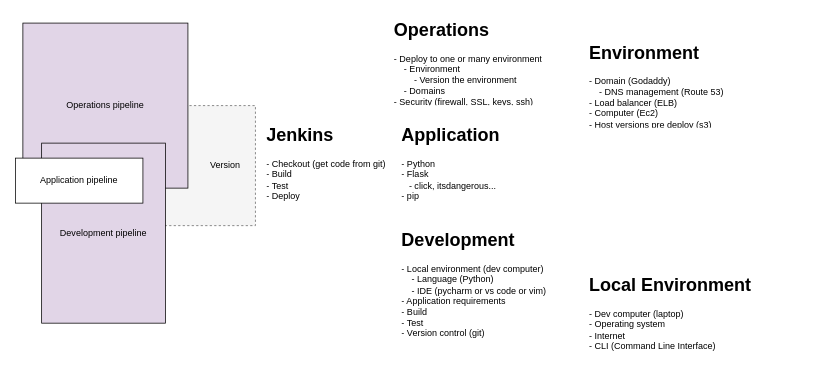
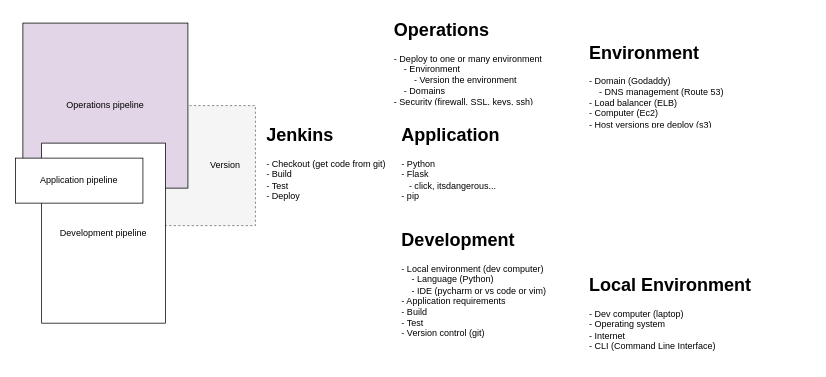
  <mxCell id="0" />
  <mxCell id="1" parent="0" />
  <mxCell id="2" value="" style="rounded=0;whiteSpace=wrap;html=1;dashed=1;fillColor=#f5f5f5;strokeColor=#666666;fontColor=#333333;" vertex="1" parent="1"><mxGeometry x="90" y="140" width="250" height="160" as="geometry" /></mxCell>
  <mxCell id="3" value="Operations pipeline" style="rounded=0;whiteSpace=wrap;html=1;fillColor=#e1d5e7;" vertex="1" parent="1"><mxGeometry x="30" y="30" width="220" height="220" as="geometry" /></mxCell>
- <mxCell id="4" value="Development pipeline" style="rounded=0;whiteSpace=wrap;html=1;fillColor=#e1d5e7;" vertex="1" parent="1"><mxGeometry x="55" y="190" width="165" height="240" as="geometry" /></mxCell>
+ <mxCell id="4" value="Development pipeline" style="rounded=0;whiteSpace=wrap;html=1;" vertex="1" parent="1"><mxGeometry x="55" y="190" width="165" height="240" as="geometry" /></mxCell>
  <mxCell id="5" value="Application pipeline" style="rounded=0;whiteSpace=wrap;html=1;" vertex="1" parent="1"><mxGeometry x="20" y="210" width="170" height="60" as="geometry" /></mxCell>
  <mxCell id="6" value="&lt;h1&gt;Application&lt;/h1&gt;&lt;p&gt;- Python&lt;br&gt;- Flask&lt;br&gt;&amp;nbsp; &amp;nbsp;- click, itsdangerous...&lt;br&gt;&lt;span&gt;- pip&lt;/span&gt;&lt;/p&gt;" style="text;html=1;strokeColor=none;fillColor=none;spacing=5;spacingTop=-20;whiteSpace=wrap;overflow=hidden;rounded=0;" vertex="1" parent="1"><mxGeometry x="530" y="160" width="190" height="140" as="geometry" /></mxCell>
  <mxCell id="7" value="&lt;h1&gt;Development&lt;/h1&gt;&lt;p&gt;- Local environment (dev computer)&lt;br&gt;&amp;nbsp; &amp;nbsp; - Language (Python)&lt;br&gt;&amp;nbsp; &amp;nbsp; - IDE (pycharm or vs code or vim)&lt;br&gt;- Application requirements&lt;br&gt;- Build&lt;br&gt;- Test&lt;br&gt;- Version control (git)&lt;/p&gt;" style="text;html=1;strokeColor=none;fillColor=none;spacing=5;spacingTop=-20;whiteSpace=wrap;overflow=hidden;rounded=0;" vertex="1" parent="1"><mxGeometry x="530" y="300" width="320" height="170" as="geometry" /></mxCell>
  <mxCell id="8" value="&lt;h1&gt;Operations&lt;/h1&gt;&lt;p&gt;- Deploy to one or many environment&lt;br&gt;&amp;nbsp; &amp;nbsp; - Environment&lt;br&gt;&amp;nbsp; &amp;nbsp; &amp;nbsp; &amp;nbsp; - Version the environment&lt;br&gt;&amp;nbsp; &amp;nbsp; - Domains&lt;br&gt;- Security (firewall, SSL, keys, ssh)&lt;br&gt;&lt;br&gt;&lt;/p&gt;" style="text;html=1;strokeColor=none;fillColor=none;spacing=5;spacingTop=-20;whiteSpace=wrap;overflow=hidden;rounded=0;" vertex="1" parent="1"><mxGeometry x="520" y="20" width="299" height="120" as="geometry" /></mxCell>
  <mxCell id="9" value="&lt;h1&gt;Jenkins&lt;/h1&gt;&lt;p&gt;- Checkout (get code from git)&lt;br&gt;- Build&lt;br&gt;- Test &lt;br&gt;- Deploy&lt;/p&gt;" style="text;html=1;strokeColor=none;fillColor=none;spacing=5;spacingTop=-20;whiteSpace=wrap;overflow=hidden;rounded=0;" vertex="1" parent="1"><mxGeometry x="350" y="160" width="190" height="120" as="geometry" /></mxCell>
  <mxCell id="10" value="Version" style="text;html=1;strokeColor=none;fillColor=none;align=center;verticalAlign=middle;whiteSpace=wrap;rounded=0;" vertex="1" parent="1"><mxGeometry x="280" y="210" width="40" height="20" as="geometry" /></mxCell>
  <mxCell id="11" value="&lt;h1&gt;Environment&lt;/h1&gt;&lt;p&gt;- Domain (Godaddy)&lt;br&gt;&amp;nbsp; &amp;nbsp; - DNS management (Route 53)&lt;br&gt;- Load balancer (ELB)&lt;br&gt;- Computer (Ec2)&lt;br&gt;- Host versions pre deploy (s3)&lt;br&gt;&lt;br&gt;&lt;/p&gt;" style="text;html=1;strokeColor=none;fillColor=none;spacing=5;spacingTop=-20;whiteSpace=wrap;overflow=hidden;rounded=0;" vertex="1" parent="1"><mxGeometry x="780" y="50" width="299" height="120" as="geometry" /></mxCell>
  <mxCell id="12" value="&lt;h1&gt;Local Environment&lt;/h1&gt;&lt;p&gt;- Dev computer (laptop)&lt;br&gt;- Operating system&lt;br&gt;- Internet&lt;br&gt;- CLI (Command Line Interface)&lt;/p&gt;" style="text;html=1;strokeColor=none;fillColor=none;spacing=5;spacingTop=-20;whiteSpace=wrap;overflow=hidden;rounded=0;" vertex="1" parent="1"><mxGeometry x="780" y="360" width="299" height="120" as="geometry" /></mxCell>
